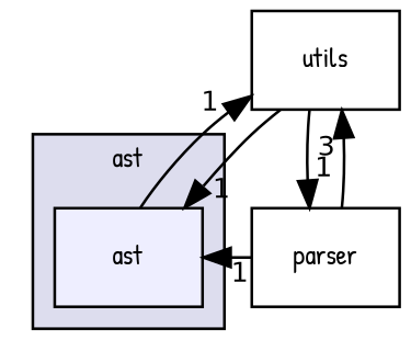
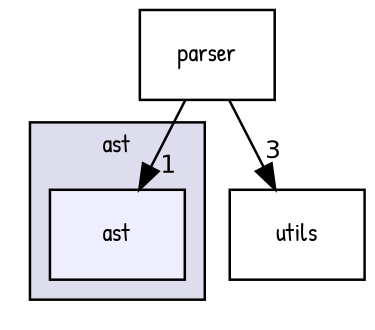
  digraph {
    compound=true
    fontname="Patrick Hand"
    node [fontname="Patrick Hand" fontsize=10 shape=box]
    edge [fontname="Patrick Hand" headlabel=1 labeldistance=1.5 labelfontname=Helvetica labelfontsize=10]
    n1 [fillcolor="#eeeeff" label=ast pencolor=black style=filled]
    n2 [label=utils]
    n3 [label=parser]
    subgraph cluster_1 {
      bgcolor="#ddddee"
      fontsize=10
      label=ast
      pencolor=black
      n1
    }
-   n1 -> n2
-   n2 -> n1
-   n2 -> n3
    n3 -> n1
    n3 -> n2 [headlabel=3]
  }
